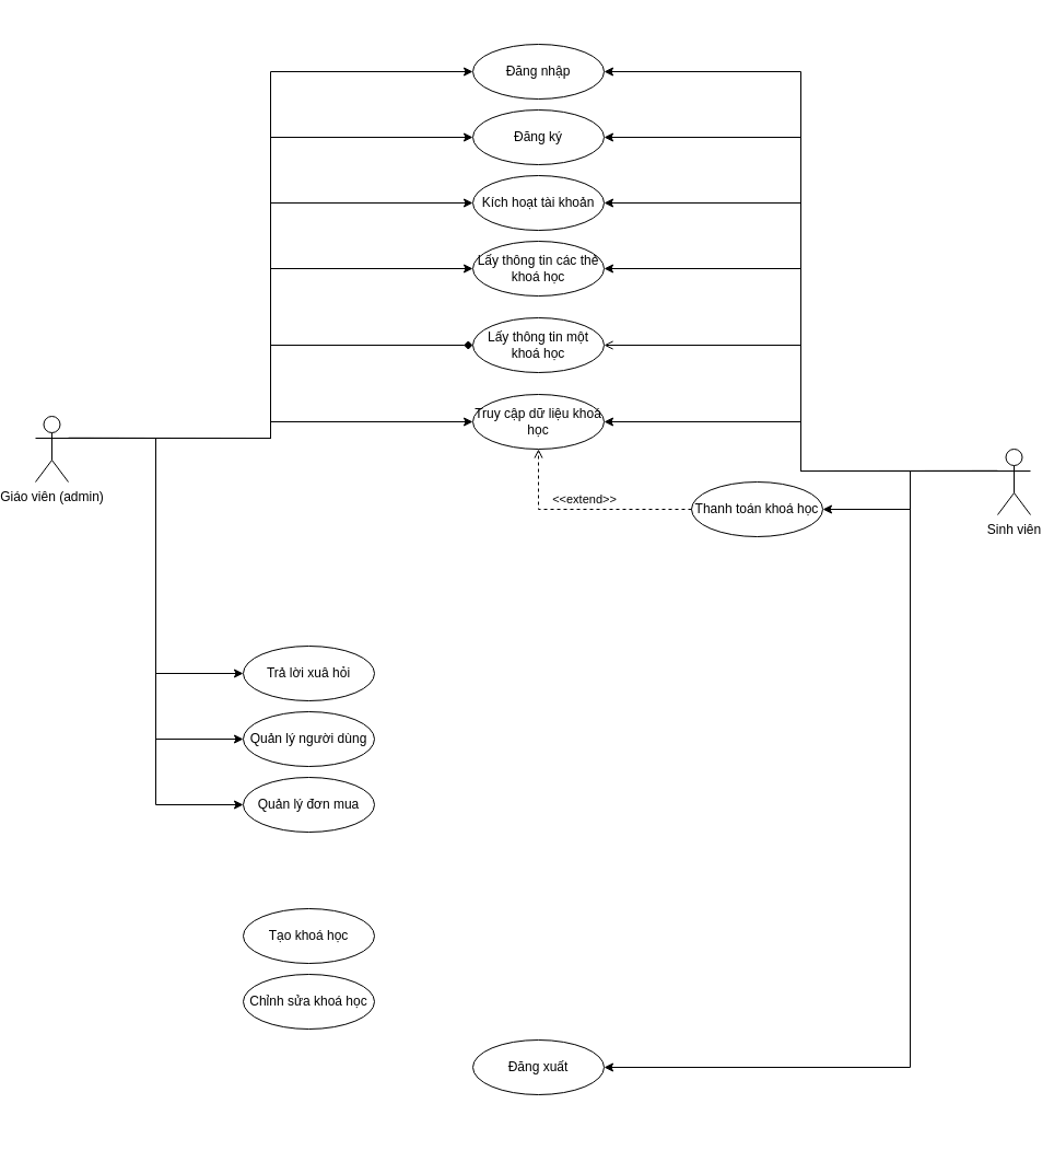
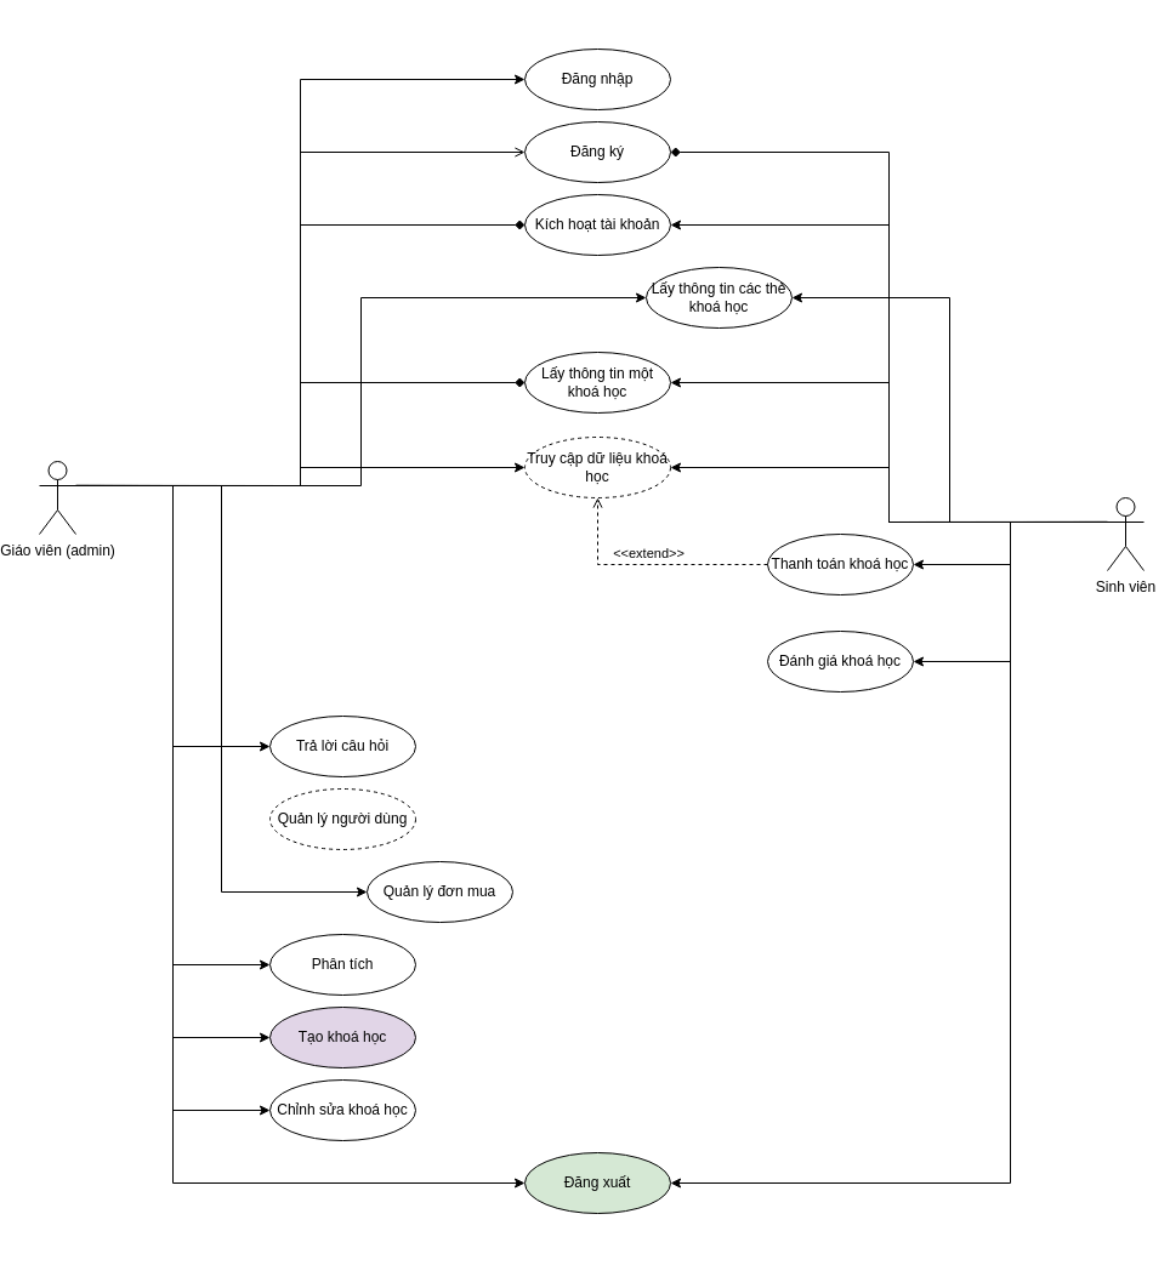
  <mxCell id="0" />
  <mxCell id="1" parent="0" />
  <mxCell id="2" value="" style="rounded=0;whiteSpace=wrap;html=1;fillColor=default;strokeColor=none;" parent="1" vertex="1"><mxGeometry x="100" y="20" width="770" height="1020" as="geometry" /></mxCell>
  <mxCell id="3" style="edgeStyle=orthogonalEdgeStyle;rounded=0;orthogonalLoop=1;jettySize=auto;html=1;exitX=1;exitY=0.333;exitDx=0;exitDy=0;exitPerimeter=0;entryX=0;entryY=0.5;entryDx=0;entryDy=0;" edge="1" parent="1" source="16" target="34"><mxGeometry relative="1" as="geometry" /></mxCell>
- <mxCell id="4" style="edgeStyle=orthogonalEdgeStyle;rounded=0;orthogonalLoop=1;jettySize=auto;html=1;exitX=1;exitY=0.333;exitDx=0;exitDy=0;exitPerimeter=0;entryX=0;entryY=0.5;entryDx=0;entryDy=0;" edge="1" parent="1" source="16" target="36"><mxGeometry relative="1" as="geometry" /></mxCell>
  <mxCell id="5" style="edgeStyle=orthogonalEdgeStyle;rounded=0;orthogonalLoop=1;jettySize=auto;html=1;exitX=1;exitY=0.333;exitDx=0;exitDy=0;exitPerimeter=0;entryX=0;entryY=0.5;entryDx=0;entryDy=0;" edge="1" parent="1" source="16" target="37"><mxGeometry relative="1" as="geometry" /></mxCell>
+ <mxCell id="6" style="edgeStyle=orthogonalEdgeStyle;rounded=0;orthogonalLoop=1;jettySize=auto;html=1;exitX=1;exitY=0.333;exitDx=0;exitDy=0;exitPerimeter=0;entryX=0;entryY=0.5;entryDx=0;entryDy=0;" edge="1" parent="1" source="16" target="40"><mxGeometry relative="1" as="geometry" /></mxCell>
+ <mxCell id="7" style="edgeStyle=orthogonalEdgeStyle;rounded=0;orthogonalLoop=1;jettySize=auto;html=1;exitX=1;exitY=0.333;exitDx=0;exitDy=0;exitPerimeter=0;entryX=0;entryY=0.5;entryDx=0;entryDy=0;" edge="1" parent="1" source="16" target="38"><mxGeometry relative="1" as="geometry" /></mxCell>
+ <mxCell id="8" style="edgeStyle=orthogonalEdgeStyle;rounded=0;orthogonalLoop=1;jettySize=auto;html=1;exitX=1;exitY=0.333;exitDx=0;exitDy=0;exitPerimeter=0;entryX=0;entryY=0.5;entryDx=0;entryDy=0;" edge="1" parent="1" source="16" target="39"><mxGeometry relative="1" as="geometry" /></mxCell>
  <mxCell id="9" style="edgeStyle=orthogonalEdgeStyle;rounded=0;orthogonalLoop=1;jettySize=auto;html=1;exitX=1;exitY=0.333;exitDx=0;exitDy=0;exitPerimeter=0;entryX=0;entryY=0.5;entryDx=0;entryDy=0;" edge="1" parent="1" source="16" target="27"><mxGeometry relative="1" as="geometry" /></mxCell>
- <mxCell id="10" style="edgeStyle=orthogonalEdgeStyle;rounded=0;orthogonalLoop=1;jettySize=auto;html=1;exitX=1;exitY=0.333;exitDx=0;exitDy=0;exitPerimeter=0;entryX=0;entryY=0.5;entryDx=0;entryDy=0;" edge="1" parent="1" source="16" target="28"><mxGeometry relative="1" as="geometry" /></mxCell>
- <mxCell id="11" style="edgeStyle=orthogonalEdgeStyle;rounded=0;orthogonalLoop=1;jettySize=auto;html=1;exitX=1;exitY=0.333;exitDx=0;exitDy=0;exitPerimeter=0;entryX=0;entryY=0.5;entryDx=0;entryDy=0;" edge="1" parent="1" source="16" target="29"><mxGeometry relative="1" as="geometry" /></mxCell>
+ <mxCell id="10" style="edgeStyle=orthogonalEdgeStyle;rounded=0;orthogonalLoop=1;jettySize=auto;html=1;exitX=1;exitY=0.333;exitDx=0;exitDy=0;exitPerimeter=0;entryX=0;entryY=0.5;entryDx=0;entryDy=0;endArrow=open;" edge="1" parent="1" source="16" target="28"><mxGeometry relative="1" as="geometry" /></mxCell>
+ <mxCell id="11" style="edgeStyle=orthogonalEdgeStyle;rounded=0;orthogonalLoop=1;jettySize=auto;html=1;exitX=1;exitY=0.333;exitDx=0;exitDy=0;exitPerimeter=0;entryX=0;entryY=0.5;entryDx=0;entryDy=0;endArrow=diamond;" edge="1" parent="1" source="16" target="29"><mxGeometry relative="1" as="geometry" /></mxCell>
  <mxCell id="12" style="edgeStyle=orthogonalEdgeStyle;rounded=0;orthogonalLoop=1;jettySize=auto;html=1;exitX=1;exitY=0.333;exitDx=0;exitDy=0;exitPerimeter=0;entryX=0;entryY=0.5;entryDx=0;entryDy=0;" edge="1" parent="1" source="16" target="30"><mxGeometry relative="1" as="geometry" /></mxCell>
  <mxCell id="13" style="edgeStyle=orthogonalEdgeStyle;rounded=0;orthogonalLoop=1;jettySize=auto;html=1;exitX=1;exitY=0.333;exitDx=0;exitDy=0;exitPerimeter=0;entryX=0;entryY=0.5;entryDx=0;entryDy=0;endArrow=diamond;" edge="1" parent="1" source="16" target="31"><mxGeometry relative="1" as="geometry" /></mxCell>
  <mxCell id="14" style="edgeStyle=orthogonalEdgeStyle;rounded=0;orthogonalLoop=1;jettySize=auto;html=1;exitX=1;exitY=0.333;exitDx=0;exitDy=0;exitPerimeter=0;" edge="1" parent="1" source="16" target="33"><mxGeometry relative="1" as="geometry" /></mxCell>
+ <mxCell id="15" style="edgeStyle=orthogonalEdgeStyle;rounded=0;orthogonalLoop=1;jettySize=auto;html=1;exitX=1;exitY=0.333;exitDx=0;exitDy=0;exitPerimeter=0;entryX=0;entryY=0.5;entryDx=0;entryDy=0;" edge="1" parent="1" source="16" target="42"><mxGeometry relative="1" as="geometry"><Array as="points"><mxPoint x="130" y="400" /><mxPoint x="130" y="975" /></Array></mxGeometry></mxCell>
  <mxCell id="16" value="Giáo viên (admin)" style="shape=umlActor;verticalLabelPosition=bottom;verticalAlign=top;html=1;outlineConnect=0;" parent="1" vertex="1"><mxGeometry x="20" y="380" width="30" height="60" as="geometry" /></mxCell>
- <mxCell id="17" style="edgeStyle=orthogonalEdgeStyle;rounded=0;orthogonalLoop=1;jettySize=auto;html=1;exitX=0;exitY=0.333;exitDx=0;exitDy=0;exitPerimeter=0;entryX=1;entryY=0.5;entryDx=0;entryDy=0;" edge="1" parent="1" source="26" target="27"><mxGeometry relative="1" as="geometry" /></mxCell>
- <mxCell id="18" style="edgeStyle=orthogonalEdgeStyle;rounded=0;orthogonalLoop=1;jettySize=auto;html=1;exitX=0;exitY=0.333;exitDx=0;exitDy=0;exitPerimeter=0;entryX=1;entryY=0.5;entryDx=0;entryDy=0;" edge="1" parent="1" source="26" target="28"><mxGeometry relative="1" as="geometry" /></mxCell>
+ <mxCell id="18" style="edgeStyle=orthogonalEdgeStyle;rounded=0;orthogonalLoop=1;jettySize=auto;html=1;exitX=0;exitY=0.333;exitDx=0;exitDy=0;exitPerimeter=0;entryX=1;entryY=0.5;entryDx=0;entryDy=0;endArrow=diamond;" edge="1" parent="1" source="26" target="28"><mxGeometry relative="1" as="geometry" /></mxCell>
  <mxCell id="19" style="edgeStyle=orthogonalEdgeStyle;rounded=0;orthogonalLoop=1;jettySize=auto;html=1;exitX=0;exitY=0.333;exitDx=0;exitDy=0;exitPerimeter=0;entryX=1;entryY=0.5;entryDx=0;entryDy=0;" edge="1" parent="1" source="26" target="29"><mxGeometry relative="1" as="geometry" /></mxCell>
  <mxCell id="20" style="edgeStyle=orthogonalEdgeStyle;rounded=0;orthogonalLoop=1;jettySize=auto;html=1;exitX=0;exitY=0.333;exitDx=0;exitDy=0;exitPerimeter=0;entryX=1;entryY=0.5;entryDx=0;entryDy=0;" edge="1" parent="1" source="26" target="30"><mxGeometry relative="1" as="geometry" /></mxCell>
- <mxCell id="21" style="edgeStyle=orthogonalEdgeStyle;rounded=0;orthogonalLoop=1;jettySize=auto;html=1;exitX=0;exitY=0.333;exitDx=0;exitDy=0;exitPerimeter=0;entryX=1;entryY=0.5;entryDx=0;entryDy=0;endArrow=open;" edge="1" parent="1" source="26" target="31"><mxGeometry relative="1" as="geometry" /></mxCell>
+ <mxCell id="21" style="edgeStyle=orthogonalEdgeStyle;rounded=0;orthogonalLoop=1;jettySize=auto;html=1;exitX=0;exitY=0.333;exitDx=0;exitDy=0;exitPerimeter=0;entryX=1;entryY=0.5;entryDx=0;entryDy=0;" edge="1" parent="1" source="26" target="31"><mxGeometry relative="1" as="geometry" /></mxCell>
  <mxCell id="22" style="edgeStyle=orthogonalEdgeStyle;rounded=0;orthogonalLoop=1;jettySize=auto;html=1;exitX=0;exitY=0.333;exitDx=0;exitDy=0;exitPerimeter=0;entryX=1;entryY=0.5;entryDx=0;entryDy=0;" edge="1" parent="1" source="26" target="33"><mxGeometry relative="1" as="geometry" /></mxCell>
  <mxCell id="23" style="edgeStyle=orthogonalEdgeStyle;rounded=0;orthogonalLoop=1;jettySize=auto;html=1;exitX=0;exitY=0.333;exitDx=0;exitDy=0;exitPerimeter=0;entryX=1;entryY=0.5;entryDx=0;entryDy=0;" edge="1" parent="1" source="26" target="32"><mxGeometry relative="1" as="geometry" /></mxCell>
+ <mxCell id="24" style="edgeStyle=orthogonalEdgeStyle;rounded=0;orthogonalLoop=1;jettySize=auto;html=1;exitX=0;exitY=0.333;exitDx=0;exitDy=0;exitPerimeter=0;entryX=1;entryY=0.5;entryDx=0;entryDy=0;" edge="1" parent="1" source="26" target="35"><mxGeometry relative="1" as="geometry" /></mxCell>
  <mxCell id="25" style="edgeStyle=orthogonalEdgeStyle;rounded=0;orthogonalLoop=1;jettySize=auto;html=1;exitX=0;exitY=0.333;exitDx=0;exitDy=0;exitPerimeter=0;entryX=1;entryY=0.5;entryDx=0;entryDy=0;" edge="1" parent="1" source="26" target="42"><mxGeometry relative="1" as="geometry"><Array as="points"><mxPoint x="820" y="430" /><mxPoint x="820" y="975" /></Array></mxGeometry></mxCell>
  <mxCell id="26" value="Sinh viên" style="shape=umlActor;verticalLabelPosition=bottom;verticalAlign=top;html=1;outlineConnect=0;" parent="1" vertex="1"><mxGeometry x="900" y="410" width="30" height="60" as="geometry" /></mxCell>
  <mxCell id="27" value="Đăng nhập" style="ellipse;whiteSpace=wrap;html=1;" parent="1" vertex="1"><mxGeometry x="420" y="40" width="120" height="50" as="geometry" /></mxCell>
  <mxCell id="28" value="Đăng ký" style="ellipse;whiteSpace=wrap;html=1;" parent="1" vertex="1"><mxGeometry x="420" y="100" width="120" height="50" as="geometry" /></mxCell>
  <mxCell id="29" value="Kích hoạt tài khoản" style="ellipse;whiteSpace=wrap;html=1;" parent="1" vertex="1"><mxGeometry x="420" y="160" width="120" height="50" as="geometry" /></mxCell>
- <mxCell id="30" value="Lấy thông tin các thẻ khoá học" style="ellipse;whiteSpace=wrap;html=1;" parent="1" vertex="1"><mxGeometry x="420" y="220" width="120" height="50" as="geometry" /></mxCell>
+ <mxCell id="30" value="Lấy thông tin các thẻ khoá học" style="ellipse;whiteSpace=wrap;html=1;" parent="1" vertex="1"><mxGeometry x="520" y="220" width="120" height="50" as="geometry" /></mxCell>
  <mxCell id="31" value="Lấy thông tin một khoá học" style="ellipse;whiteSpace=wrap;html=1;" parent="1" vertex="1"><mxGeometry x="420" y="290" width="120" height="50" as="geometry" /></mxCell>
  <mxCell id="32" value="Thanh toán khoá học" style="ellipse;whiteSpace=wrap;html=1;" parent="1" vertex="1"><mxGeometry x="620" y="440" width="120" height="50" as="geometry" /></mxCell>
- <mxCell id="33" value="Truy cập dữ liệu khoá học" style="ellipse;whiteSpace=wrap;html=1;" parent="1" vertex="1"><mxGeometry x="420" y="360" width="120" height="50" as="geometry" /></mxCell>
- <mxCell id="34" value="Trả lời xuâ hỏi" style="ellipse;whiteSpace=wrap;html=1;" parent="1" vertex="1"><mxGeometry x="210" y="590" width="120" height="50" as="geometry" /></mxCell>
- <mxCell id="36" value="Quản lý người dùng" style="ellipse;whiteSpace=wrap;html=1;" vertex="1" parent="1"><mxGeometry x="210" y="650" width="120" height="50" as="geometry" /></mxCell>
- <mxCell id="37" value="Quản lý đơn mua" style="ellipse;whiteSpace=wrap;html=1;" vertex="1" parent="1"><mxGeometry x="210" y="710" width="120" height="50" as="geometry" /></mxCell>
- <mxCell id="38" value="Tạo khoá học" style="ellipse;whiteSpace=wrap;html=1;" vertex="1" parent="1"><mxGeometry x="210" y="830" width="120" height="50" as="geometry" /></mxCell>
+ <mxCell id="33" value="Truy cập dữ liệu khoá học" style="ellipse;whiteSpace=wrap;html=1;dashed=1;" parent="1" vertex="1"><mxGeometry x="420" y="360" width="120" height="50" as="geometry" /></mxCell>
+ <mxCell id="34" value="Trả lời câu hỏi" style="ellipse;whiteSpace=wrap;html=1;" parent="1" vertex="1"><mxGeometry x="210" y="590" width="120" height="50" as="geometry" /></mxCell>
+ <mxCell id="35" value="Đánh giá khoá học" style="ellipse;whiteSpace=wrap;html=1;" vertex="1" parent="1"><mxGeometry x="620" y="520" width="120" height="50" as="geometry" /></mxCell>
+ <mxCell id="36" value="Quản lý người dùng" style="ellipse;whiteSpace=wrap;html=1;dashed=1;" vertex="1" parent="1"><mxGeometry x="210" y="650" width="120" height="50" as="geometry" /></mxCell>
+ <mxCell id="37" value="Quản lý đơn mua" style="ellipse;whiteSpace=wrap;html=1;" vertex="1" parent="1"><mxGeometry x="290" y="710" width="120" height="50" as="geometry" /></mxCell>
+ <mxCell id="38" value="Tạo khoá học" style="ellipse;whiteSpace=wrap;html=1;fillColor=#e1d5e7;" vertex="1" parent="1"><mxGeometry x="210" y="830" width="120" height="50" as="geometry" /></mxCell>
  <mxCell id="39" value="Chỉnh sửa khoá học" style="ellipse;whiteSpace=wrap;html=1;" vertex="1" parent="1"><mxGeometry x="210" y="890" width="120" height="50" as="geometry" /></mxCell>
+ <mxCell id="40" value="Phân tích" style="ellipse;whiteSpace=wrap;html=1;" vertex="1" parent="1"><mxGeometry x="210" y="770" width="120" height="50" as="geometry" /></mxCell>
  <mxCell id="41" value="&amp;lt;&amp;lt;extend&amp;gt;&amp;gt;" style="html=1;verticalAlign=bottom;labelBackgroundColor=none;endArrow=open;endFill=0;dashed=1;rounded=0;entryX=0.5;entryY=1;entryDx=0;entryDy=0;exitX=0;exitY=0.5;exitDx=0;exitDy=0;" edge="1" parent="1" source="32" target="33"><mxGeometry width="160" relative="1" as="geometry"><mxPoint x="590" y="510" as="sourcePoint" /><mxPoint x="750" y="510" as="targetPoint" /><Array as="points"><mxPoint x="480" y="465" /></Array></mxGeometry></mxCell>
- <mxCell id="42" value="Đăng xuất" style="ellipse;whiteSpace=wrap;html=1;" vertex="1" parent="1"><mxGeometry x="420" y="950" width="120" height="50" as="geometry" /></mxCell>
+ <mxCell id="42" value="Đăng xuất" style="ellipse;whiteSpace=wrap;html=1;fillColor=#d5e8d4;" vertex="1" parent="1"><mxGeometry x="420" y="950" width="120" height="50" as="geometry" /></mxCell>
